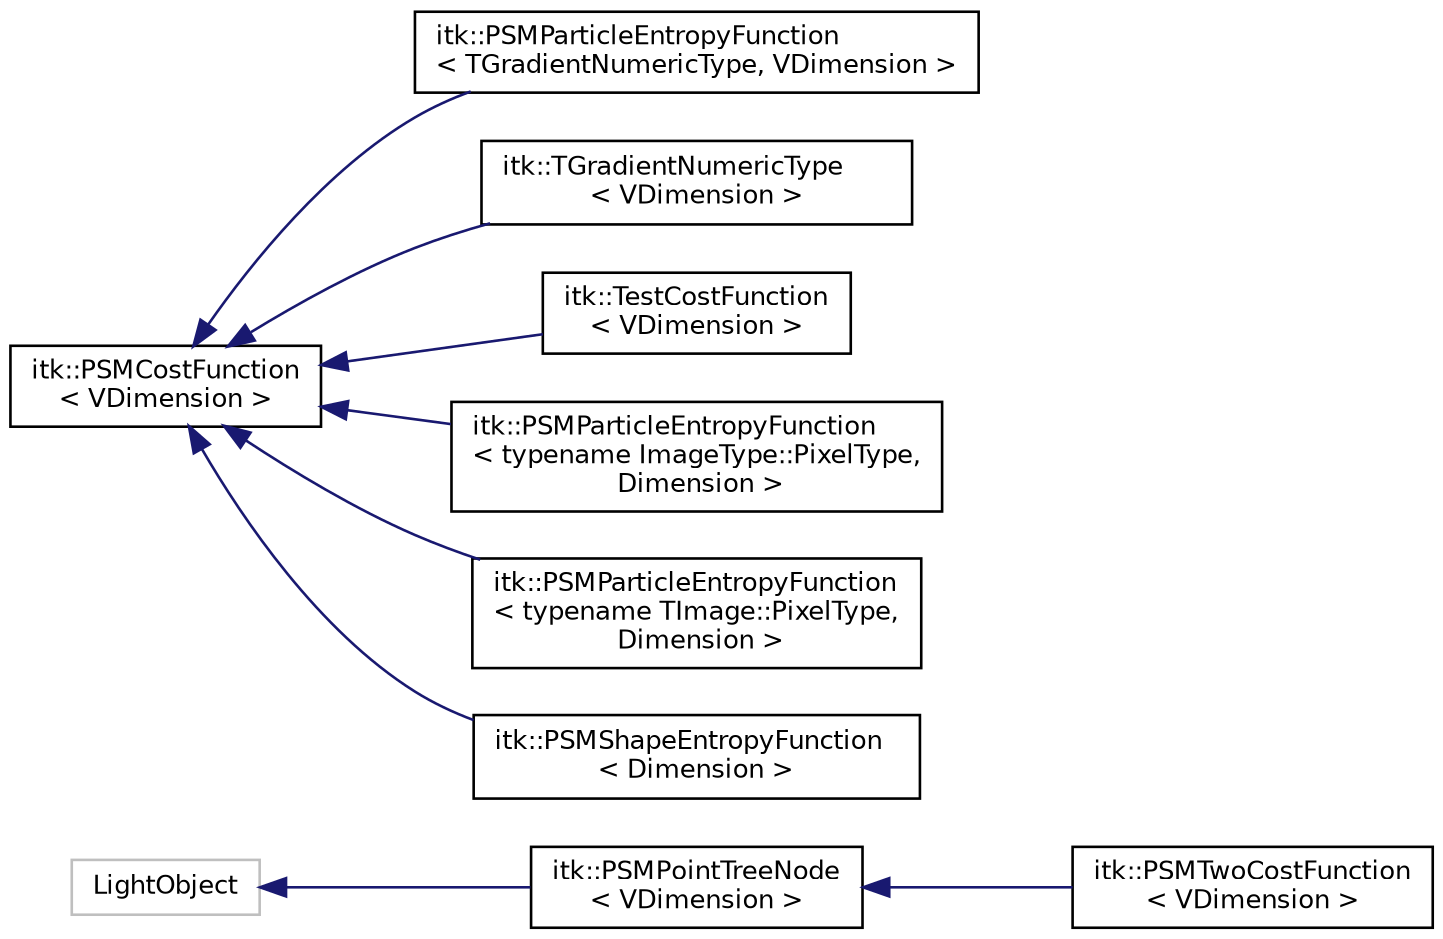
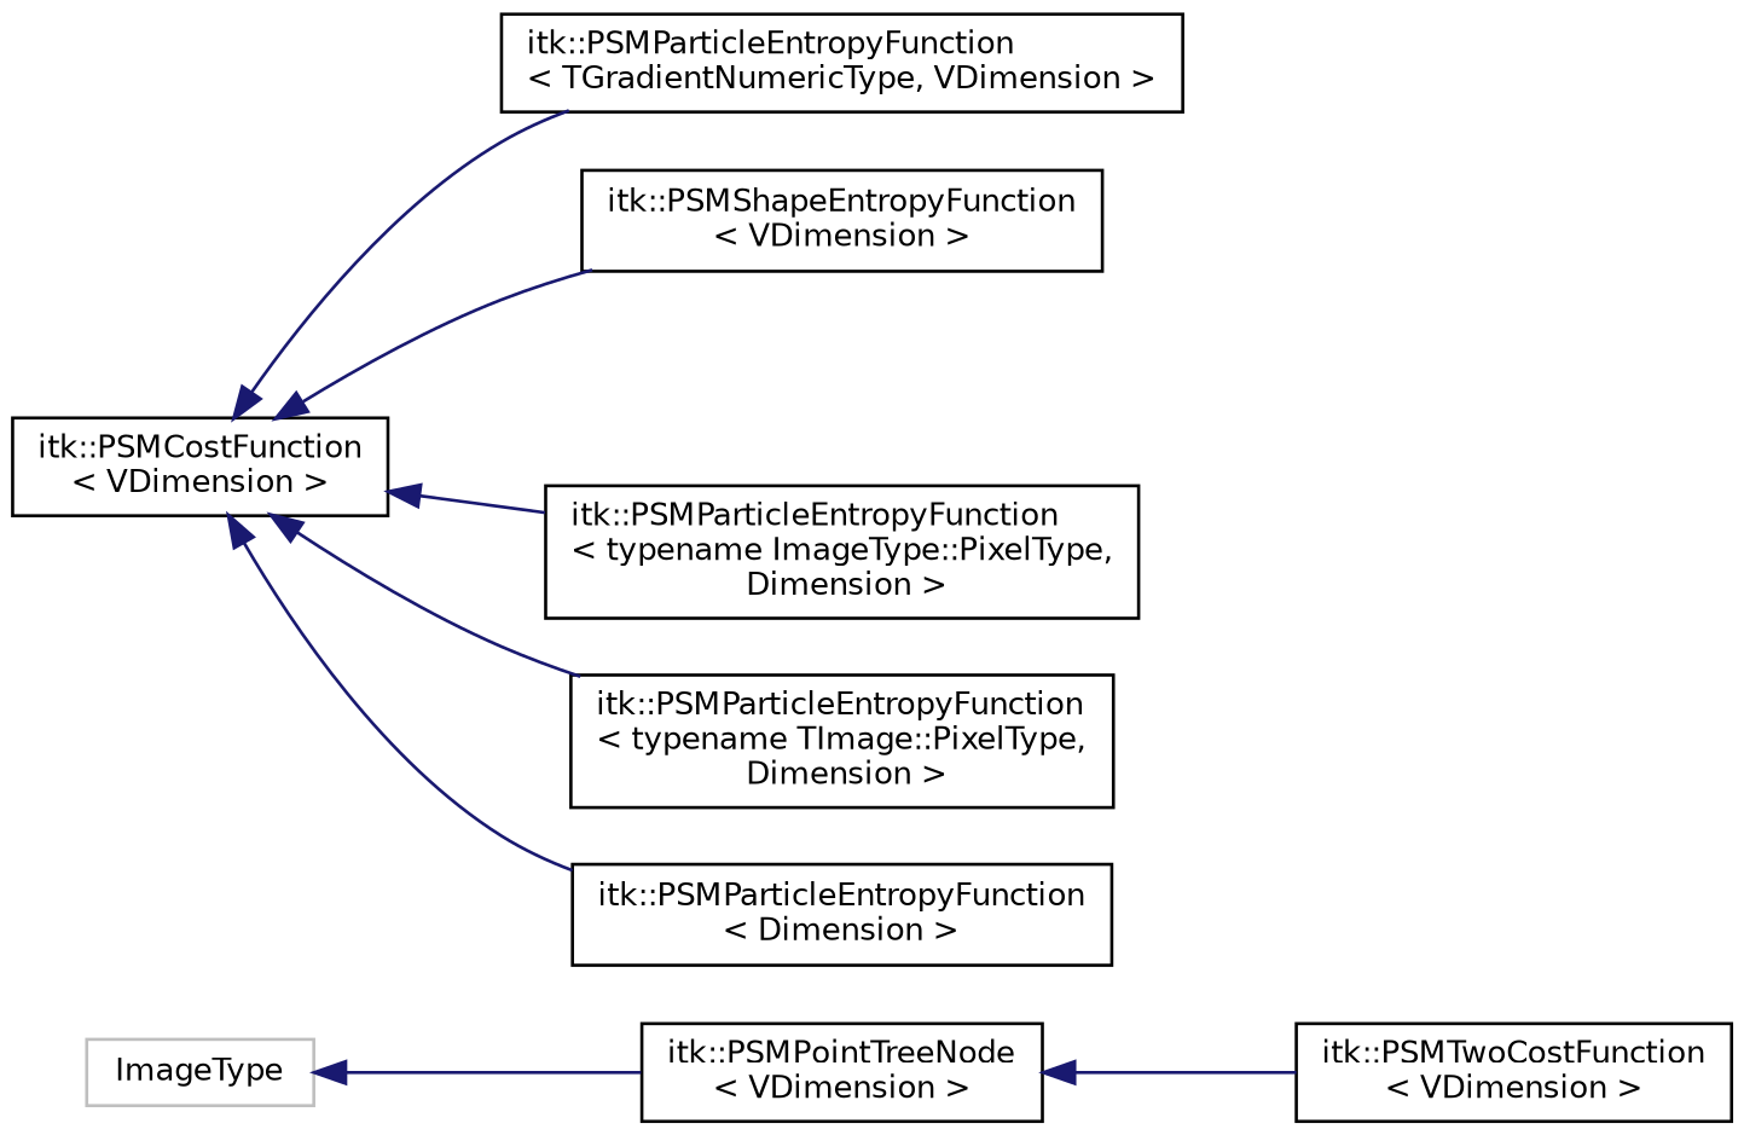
  digraph {
    rankdir=LR
    node [color=black fillcolor=white fontname=Helvetica fontsize=10 shape=record style=filled]
    edge [color=midnightblue dir=back fontname=Helvetica fontsize=10 labelfontname=Helvetica labelfontsize=10 style=solid]
-   n1 [color=grey75 height=0.2 label=LightObject width=0.4]
+   n1 [color=grey75 height=0.2 label=ImageType width=0.4]
    n2 [height=0.2 label="itk::PSMPointTreeNode\l\< VDimension \>" width=0.4]
    n3 [height=0.2 label="itk::PSMCostFunction\l\< VDimension \>" width=0.4]
    n4 [height=0.2 label="itk::PSMParticleEntropyFunction\l\< TGradientNumericType, VDimension \>" width=0.4]
-   n5 [height=0.2 label="itk::TGradientNumericType\l\< VDimension \>" width=0.4]
-   n6 [height=0.2 label="itk::TestCostFunction\l\< VDimension \>" width=0.4]
+   n5 [height=0.2 label="itk::PSMShapeEntropyFunction\l\< VDimension \>" width=0.4]
    n7 [height=0.2 label="itk::PSMParticleEntropyFunction\l\< typename ImageType::PixelType,\l Dimension \>" width=0.4]
    n8 [height=0.2 label="itk::PSMParticleEntropyFunction\l\< typename TImage::PixelType,\l Dimension \>" width=0.4]
-   n9 [height=0.2 label="itk::PSMShapeEntropyFunction\l\< Dimension \>" width=0.4]
+   n9 [height=0.2 label="itk::PSMParticleEntropyFunction\l\< Dimension \>" width=0.4]
    n10 [height=0.2 label="itk::PSMTwoCostFunction\l\< VDimension \>" width=0.4]
    n1 -> n2
    n2 -> n10
    n3 -> n4
    n3 -> n5
-   n3 -> n6
    n3 -> n7
    n3 -> n8
    n3 -> n9
  }
